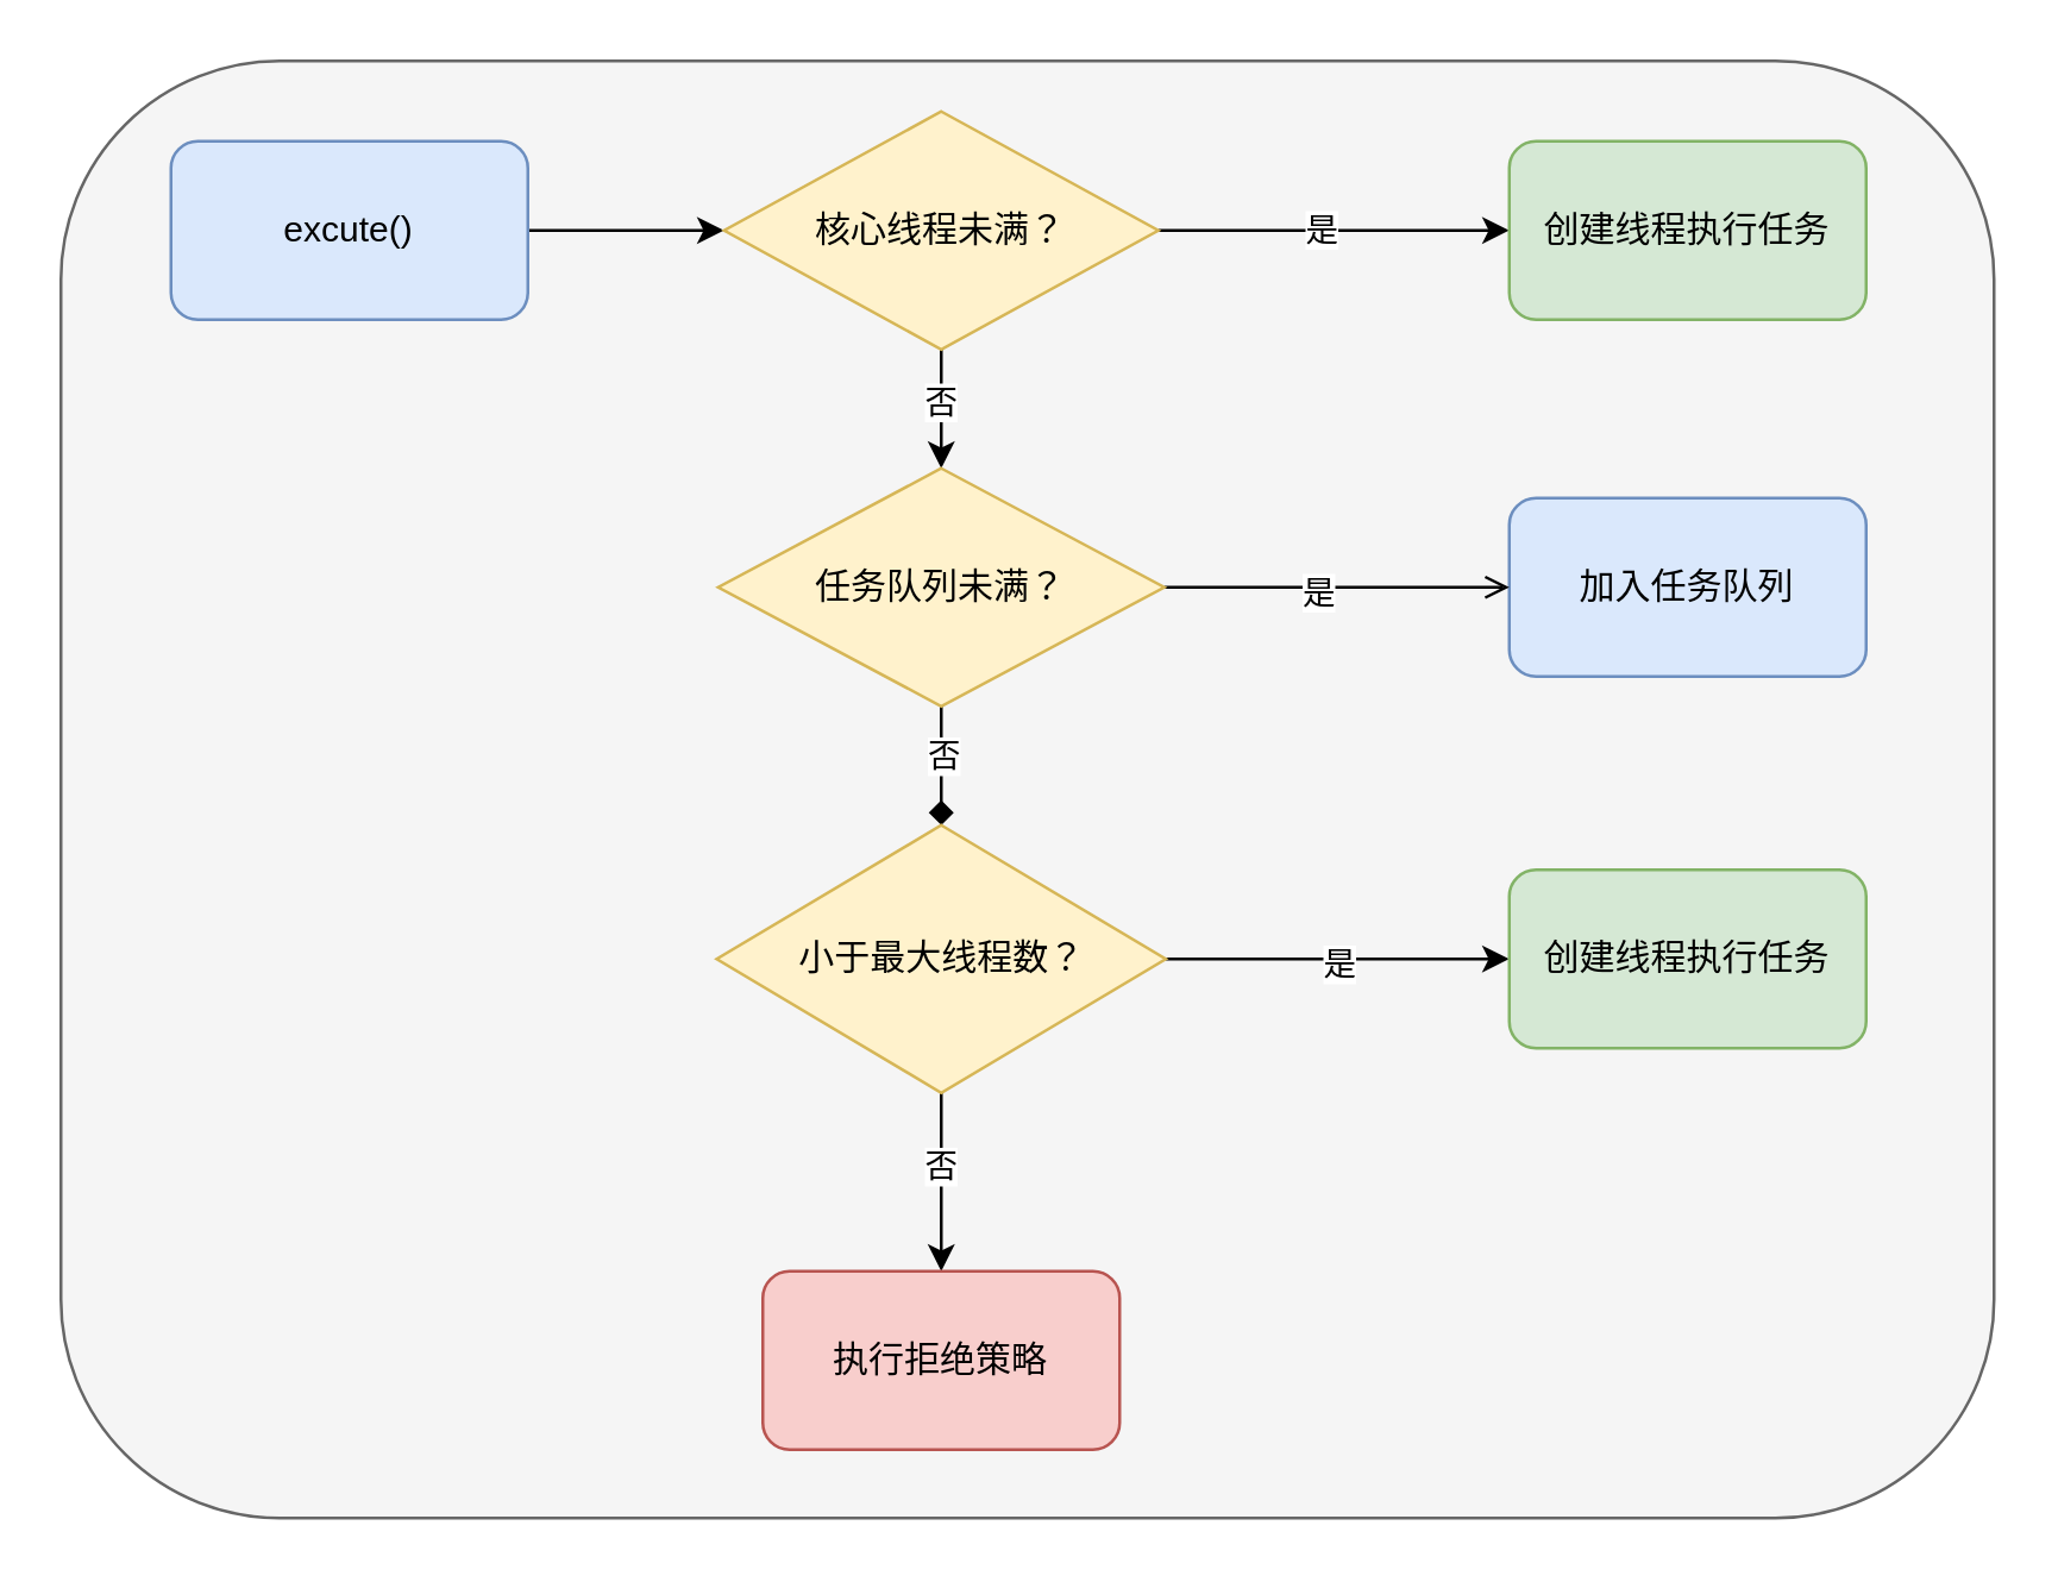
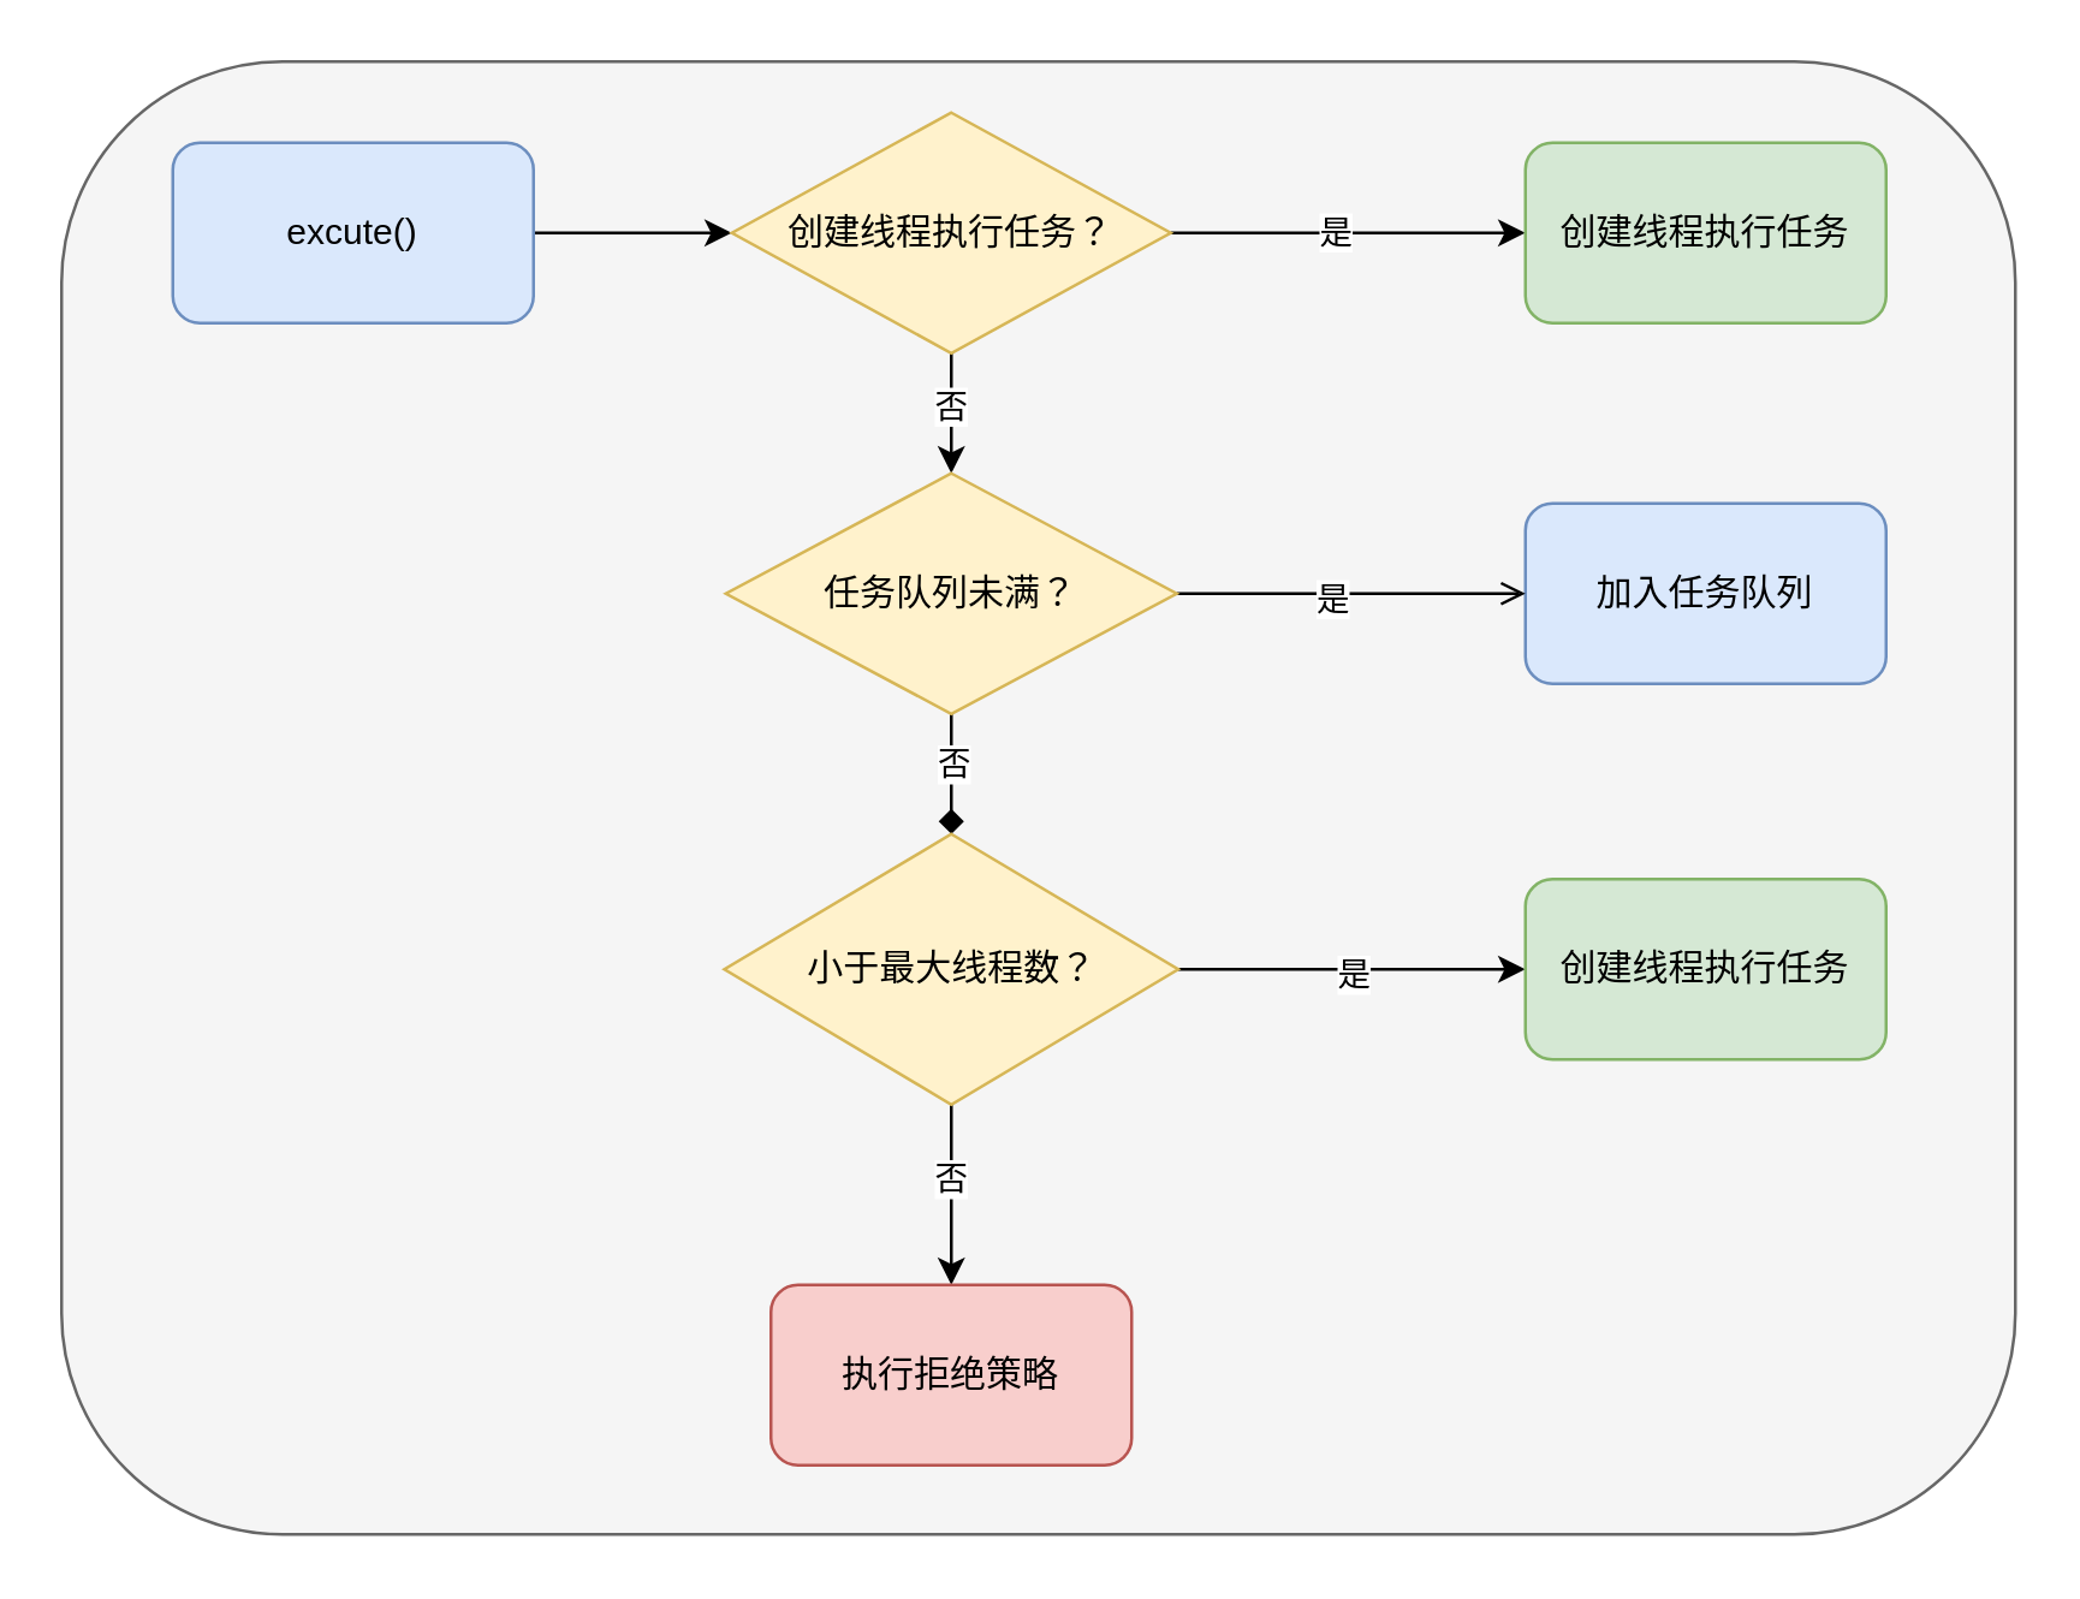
  <mxCell id="0" />
  <mxCell id="1" parent="0" />
  <mxCell id="2" value="" style="group" vertex="1" connectable="0" parent="1"><mxGeometry x="20" y="20" width="650" height="490" as="geometry" /></mxCell>
  <mxCell id="3" value="" style="rounded=1;whiteSpace=wrap;html=1;fillColor=#f5f5f5;fontColor=#333333;strokeColor=#666666;" vertex="1" parent="2"><mxGeometry width="650" height="490" as="geometry" /></mxCell>
  <mxCell id="4" style="edgeStyle=orthogonalEdgeStyle;rounded=0;orthogonalLoop=1;jettySize=auto;html=1;exitX=1;exitY=0.5;exitDx=0;exitDy=0;entryX=0;entryY=0.5;entryDx=0;entryDy=0;" edge="1" parent="2" source="5" target="10"><mxGeometry relative="1" as="geometry"><mxPoint x="177" y="57" as="targetPoint" /></mxGeometry></mxCell>
  <mxCell id="5" value="excute()" style="rounded=1;whiteSpace=wrap;html=1;fillColor=#dae8fc;strokeColor=#6c8ebf;" vertex="1" parent="2"><mxGeometry x="37" y="27" width="120" height="60" as="geometry" /></mxCell>
  <mxCell id="6" value="" style="edgeStyle=orthogonalEdgeStyle;rounded=0;orthogonalLoop=1;jettySize=auto;html=1;" edge="1" parent="2" source="10" target="11"><mxGeometry relative="1" as="geometry" /></mxCell>
  <mxCell id="7" value="是" style="edgeLabel;html=1;align=center;verticalAlign=middle;resizable=0;points=[];" vertex="1" connectable="0" parent="6"><mxGeometry x="-0.085" y="2" relative="1" as="geometry"><mxPoint y="1" as="offset" /></mxGeometry></mxCell>
  <mxCell id="8" value="" style="edgeStyle=orthogonalEdgeStyle;rounded=0;orthogonalLoop=1;jettySize=auto;html=1;" edge="1" parent="2" source="10" target="17"><mxGeometry relative="1" as="geometry" /></mxCell>
  <mxCell id="9" value="否" style="edgeLabel;html=1;align=center;verticalAlign=middle;resizable=0;points=[];" vertex="1" connectable="0" parent="8"><mxGeometry x="-0.175" y="-1" relative="1" as="geometry"><mxPoint as="offset" /></mxGeometry></mxCell>
- <mxCell id="10" value="核心线程未满？" style="rhombus;whiteSpace=wrap;html=1;fillColor=#fff2cc;strokeColor=#d6b656;" vertex="1" parent="2"><mxGeometry x="223" y="17" width="146" height="80" as="geometry" /></mxCell>
+ <mxCell id="10" value="创建线程执行任务？" style="rhombus;whiteSpace=wrap;html=1;fillColor=#fff2cc;strokeColor=#d6b656;" vertex="1" parent="2"><mxGeometry x="223" y="17" width="146" height="80" as="geometry" /></mxCell>
  <mxCell id="11" value="创建线程执行任务" style="rounded=1;whiteSpace=wrap;html=1;fillColor=#d5e8d4;strokeColor=#82b366;" vertex="1" parent="2"><mxGeometry x="487" y="27" width="120" height="60" as="geometry" /></mxCell>
  <mxCell id="12" value="加入任务队列" style="rounded=1;whiteSpace=wrap;html=1;fillColor=#dae8fc;strokeColor=#6c8ebf;" vertex="1" parent="2"><mxGeometry x="487" y="147" width="120" height="60" as="geometry" /></mxCell>
  <mxCell id="13" value="" style="edgeStyle=orthogonalEdgeStyle;rounded=0;orthogonalLoop=1;jettySize=auto;html=1;endArrow=open;" edge="1" parent="2" source="17" target="12"><mxGeometry relative="1" as="geometry" /></mxCell>
  <mxCell id="14" value="是" style="edgeLabel;html=1;align=center;verticalAlign=middle;resizable=0;points=[];" vertex="1" connectable="0" parent="13"><mxGeometry x="-0.121" relative="1" as="geometry"><mxPoint y="1" as="offset" /></mxGeometry></mxCell>
  <mxCell id="15" value="" style="edgeStyle=orthogonalEdgeStyle;rounded=0;orthogonalLoop=1;jettySize=auto;html=1;endArrow=diamond;" edge="1" parent="2" source="17" target="22"><mxGeometry relative="1" as="geometry" /></mxCell>
  <mxCell id="16" value="否" style="edgeLabel;html=1;align=center;verticalAlign=middle;resizable=0;points=[];" vertex="1" connectable="0" parent="15"><mxGeometry x="-0.225" relative="1" as="geometry"><mxPoint as="offset" /></mxGeometry></mxCell>
  <mxCell id="17" value="任务队列未满？" style="rhombus;whiteSpace=wrap;html=1;fillColor=#fff2cc;strokeColor=#d6b656;" vertex="1" parent="2"><mxGeometry x="221" y="137" width="150" height="80" as="geometry" /></mxCell>
  <mxCell id="18" value="" style="edgeStyle=orthogonalEdgeStyle;rounded=0;orthogonalLoop=1;jettySize=auto;html=1;" edge="1" parent="2" source="22" target="23"><mxGeometry relative="1" as="geometry" /></mxCell>
  <mxCell id="19" value="是" style="edgeLabel;html=1;align=center;verticalAlign=middle;resizable=0;points=[];" vertex="1" connectable="0" parent="18"><mxGeometry x="-0.004" relative="1" as="geometry"><mxPoint y="1" as="offset" /></mxGeometry></mxCell>
  <mxCell id="20" value="" style="edgeStyle=orthogonalEdgeStyle;rounded=0;orthogonalLoop=1;jettySize=auto;html=1;" edge="1" parent="2" source="22" target="24"><mxGeometry relative="1" as="geometry" /></mxCell>
  <mxCell id="21" value="否" style="edgeLabel;html=1;align=center;verticalAlign=middle;resizable=0;points=[];" vertex="1" connectable="0" parent="20"><mxGeometry x="-0.186" y="-1" relative="1" as="geometry"><mxPoint as="offset" /></mxGeometry></mxCell>
  <mxCell id="22" value="小于最大线程数？" style="rhombus;whiteSpace=wrap;html=1;fillColor=#fff2cc;strokeColor=#d6b656;" vertex="1" parent="2"><mxGeometry x="220.5" y="257" width="151" height="90" as="geometry" /></mxCell>
  <mxCell id="23" value="创建线程执行任务" style="rounded=1;whiteSpace=wrap;html=1;fillColor=#d5e8d4;strokeColor=#82b366;" vertex="1" parent="2"><mxGeometry x="487" y="272" width="120" height="60" as="geometry" /></mxCell>
  <mxCell id="24" value="执行拒绝策略" style="rounded=1;whiteSpace=wrap;html=1;fillColor=#f8cecc;strokeColor=#b85450;" vertex="1" parent="2"><mxGeometry x="236" y="407" width="120" height="60" as="geometry" /></mxCell>
